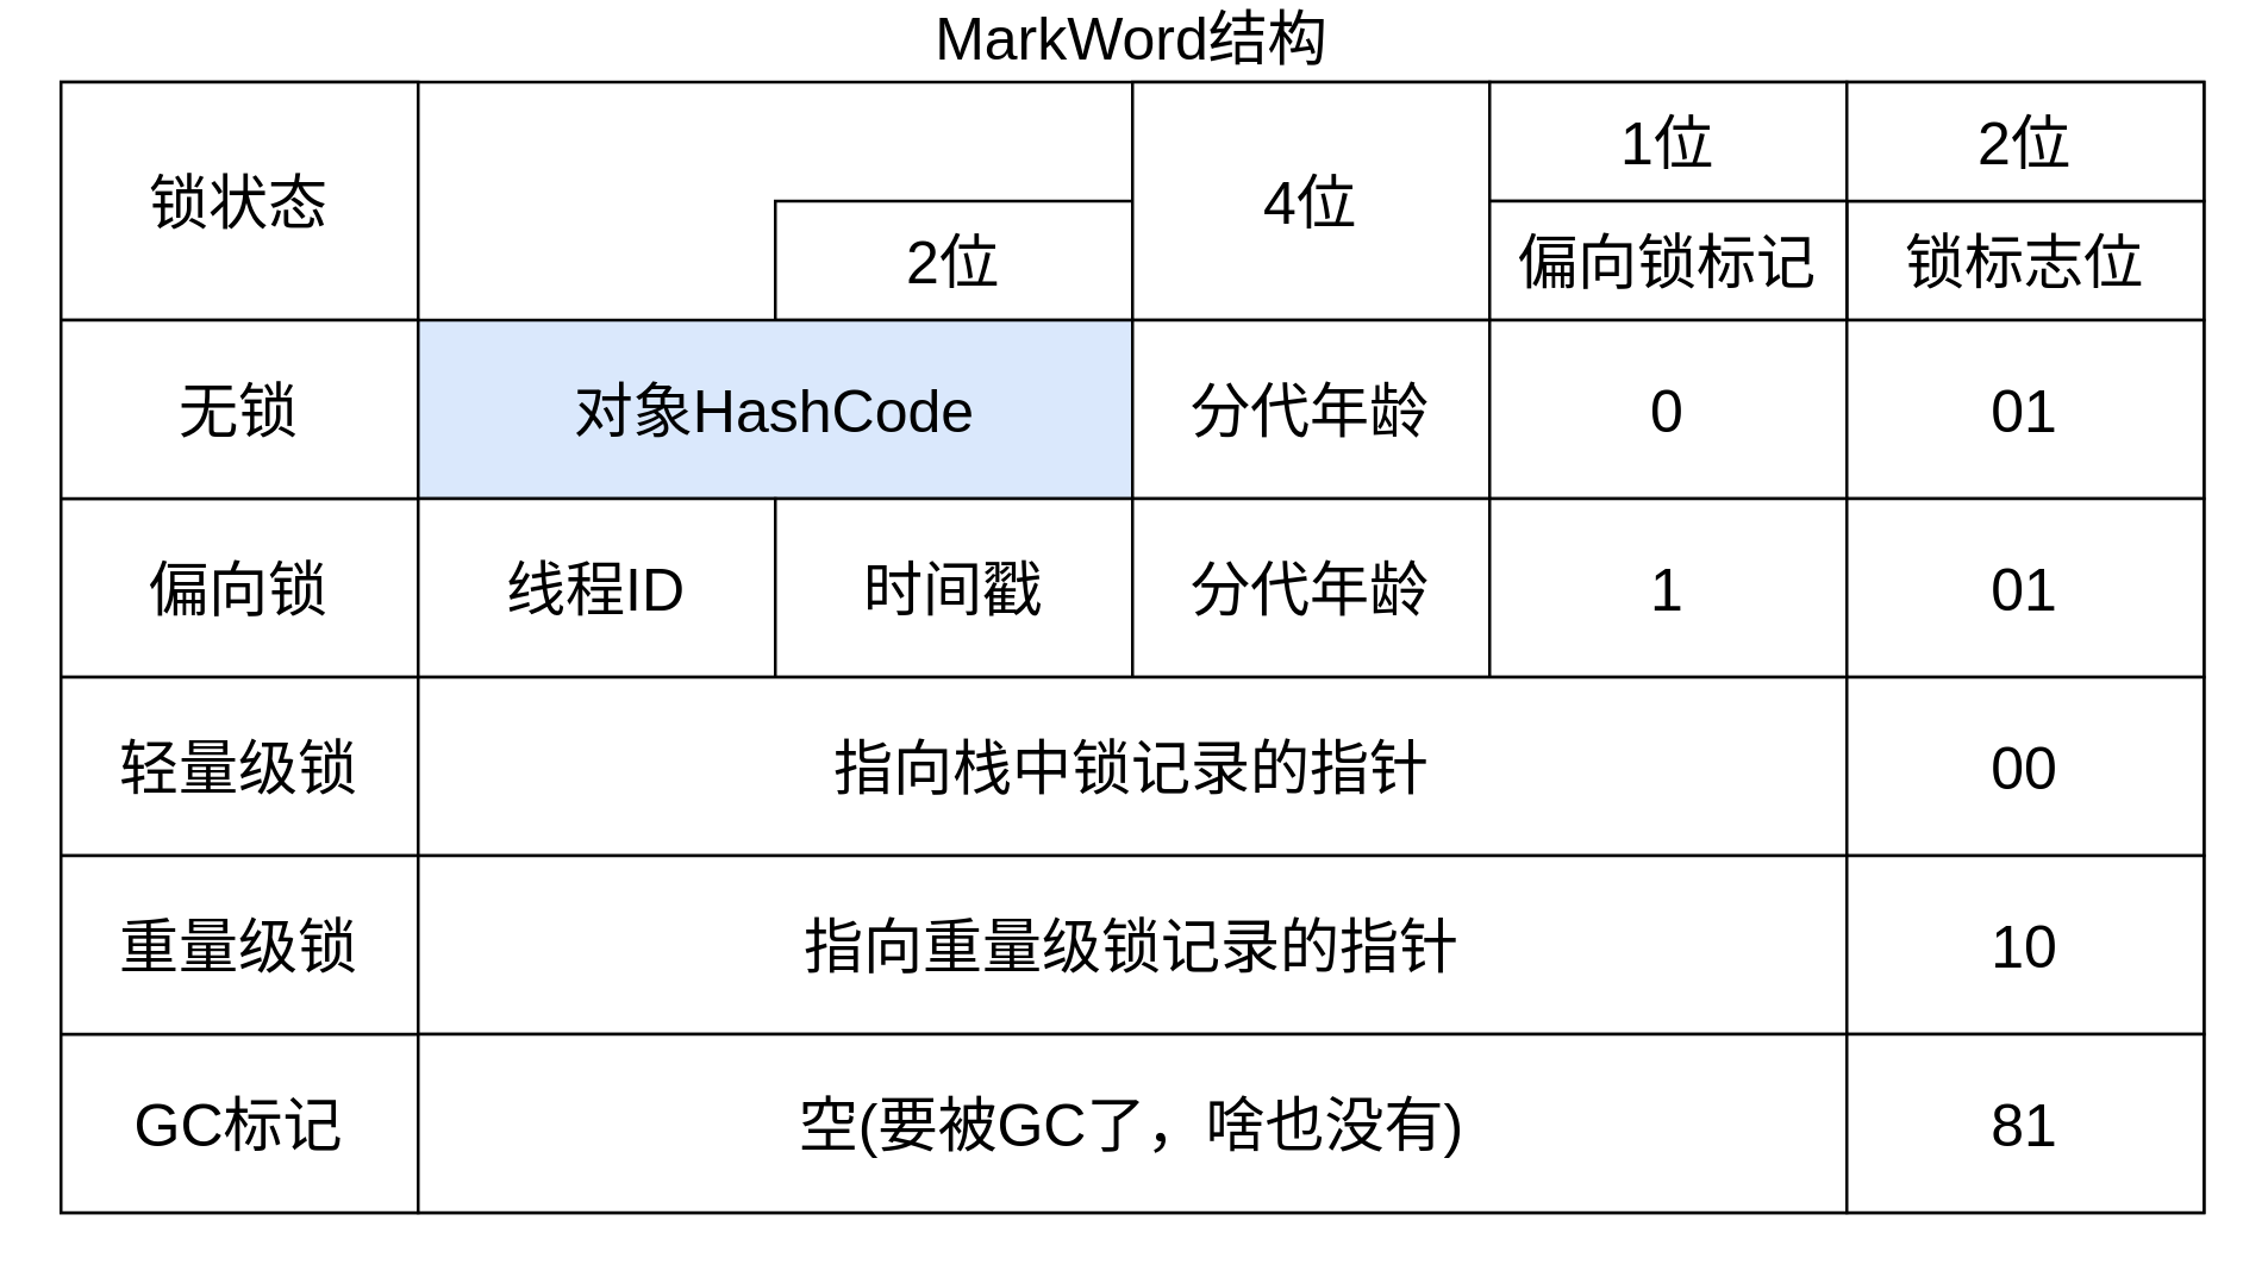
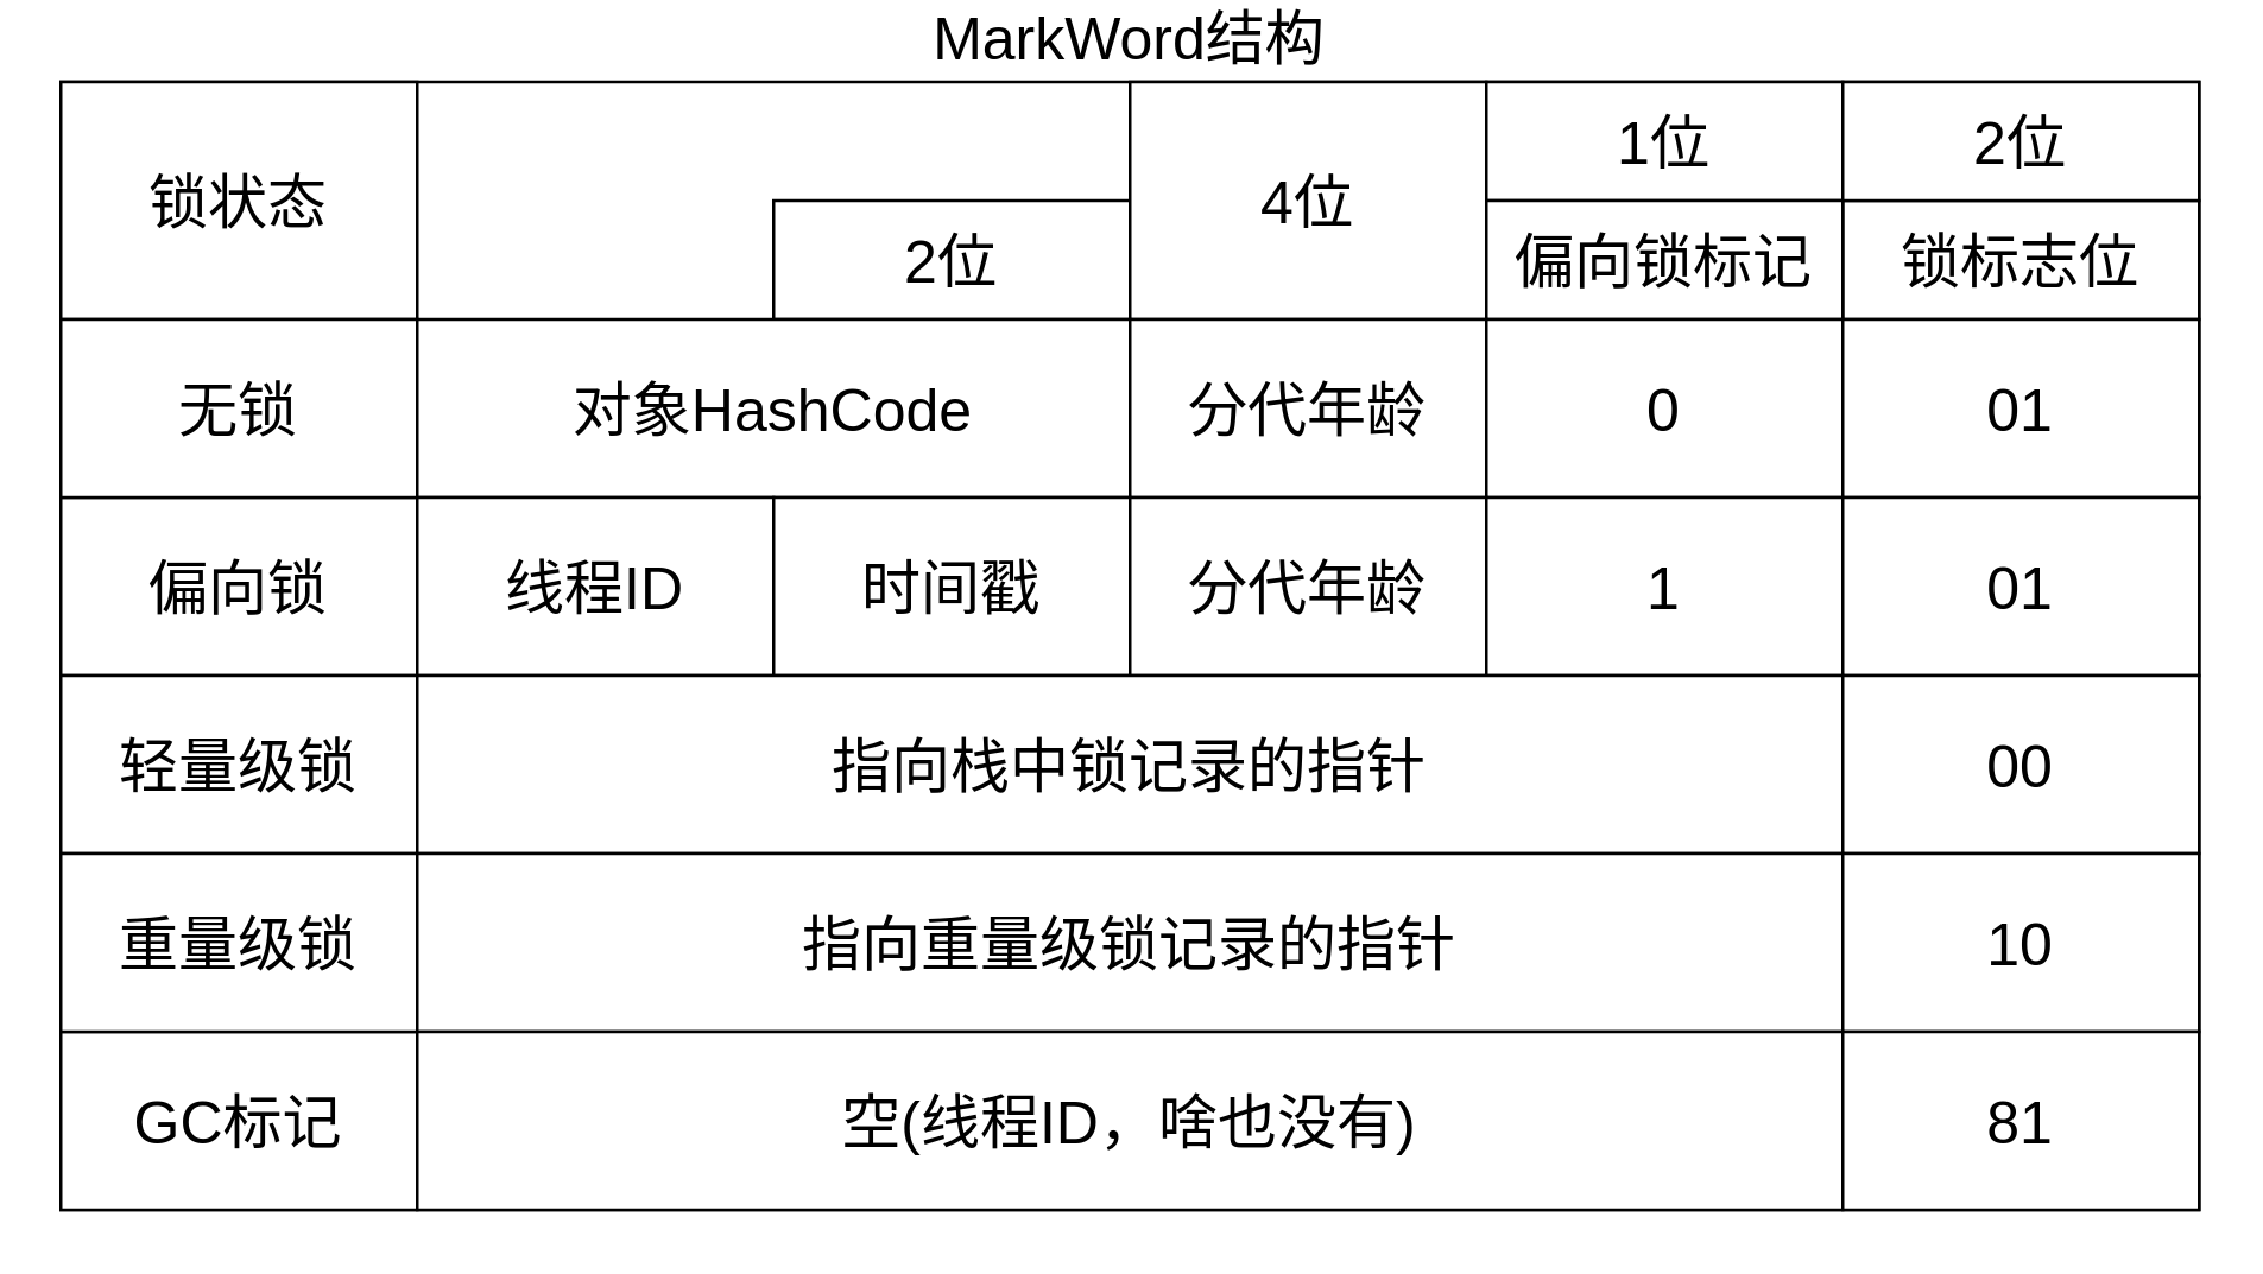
  <mxCell id="0" />
  <mxCell id="1" parent="0" />
  <mxCell id="2" value="MarkWord结构" style="rounded=0;whiteSpace=wrap;html=1;labelPosition=center;verticalLabelPosition=top;align=center;verticalAlign=bottom;fontSize=20;" vertex="1" parent="1"><mxGeometry x="20" y="20" width="720" height="380" as="geometry" /></mxCell>
  <mxCell id="3" value="锁状态" style="rounded=0;whiteSpace=wrap;html=1;fontSize=20;" vertex="1" parent="1"><mxGeometry x="20" y="20" width="120" height="80" as="geometry" /></mxCell>
  <mxCell id="4" value="偏向锁" style="rounded=0;whiteSpace=wrap;html=1;fontSize=20;" vertex="1" parent="1"><mxGeometry x="20" y="160" width="120" height="60" as="geometry" /></mxCell>
  <mxCell id="5" value="轻量级锁" style="rounded=0;whiteSpace=wrap;html=1;fontSize=20;" vertex="1" parent="1"><mxGeometry x="20" y="220" width="120" height="60" as="geometry" /></mxCell>
  <mxCell id="6" value="GC标记" style="rounded=0;whiteSpace=wrap;html=1;fontSize=20;" vertex="1" parent="1"><mxGeometry x="20" y="340" width="120" height="60" as="geometry" /></mxCell>
  <mxCell id="7" value="重量级锁" style="rounded=0;whiteSpace=wrap;html=1;fontSize=20;" vertex="1" parent="1"><mxGeometry x="20" y="280" width="120" height="60" as="geometry" /></mxCell>
  <mxCell id="8" value="无锁" style="rounded=0;whiteSpace=wrap;html=1;fontSize=20;" vertex="1" parent="1"><mxGeometry x="20" y="100" width="120" height="60" as="geometry" /></mxCell>
  <mxCell id="9" value="2位" style="rounded=0;whiteSpace=wrap;html=1;fontSize=20;" vertex="1" parent="1"><mxGeometry x="260" y="60" width="120" height="40" as="geometry" /></mxCell>
  <mxCell id="10" value="4位" style="rounded=0;whiteSpace=wrap;html=1;fontSize=20;" vertex="1" parent="1"><mxGeometry x="380" y="20" width="120" height="80" as="geometry" /></mxCell>
  <mxCell id="11" value="1位" style="rounded=0;whiteSpace=wrap;html=1;fontSize=20;" vertex="1" parent="1"><mxGeometry x="500" y="20" width="120" height="40" as="geometry" /></mxCell>
  <mxCell id="12" value="锁标志位" style="rounded=0;whiteSpace=wrap;html=1;fontSize=20;" vertex="1" parent="1"><mxGeometry x="620" y="60" width="120" height="40" as="geometry" /></mxCell>
  <mxCell id="13" value="偏向锁标记" style="rounded=0;whiteSpace=wrap;html=1;fontSize=20;" vertex="1" parent="1"><mxGeometry x="500" y="60" width="120" height="40" as="geometry" /></mxCell>
  <mxCell id="14" value="2位" style="rounded=0;whiteSpace=wrap;html=1;fontSize=20;" vertex="1" parent="1"><mxGeometry x="620" y="20" width="120" height="40" as="geometry" /></mxCell>
- <mxCell id="15" value="对象HashCode" style="rounded=0;whiteSpace=wrap;html=1;fontSize=20;fillColor=#dae8fc;" vertex="1" parent="1"><mxGeometry x="140" y="100" width="240" height="60" as="geometry" /></mxCell>
+ <mxCell id="15" value="对象HashCode" style="rounded=0;whiteSpace=wrap;html=1;fontSize=20;" vertex="1" parent="1"><mxGeometry x="140" y="100" width="240" height="60" as="geometry" /></mxCell>
  <mxCell id="16" value="分代年龄" style="rounded=0;whiteSpace=wrap;html=1;fontSize=20;" vertex="1" parent="1"><mxGeometry x="380" y="100" width="120" height="60" as="geometry" /></mxCell>
  <mxCell id="17" value="0" style="rounded=0;whiteSpace=wrap;html=1;fontSize=20;" vertex="1" parent="1"><mxGeometry x="500" y="100" width="120" height="60" as="geometry" /></mxCell>
  <mxCell id="18" value="01" style="rounded=0;whiteSpace=wrap;html=1;fontSize=20;" vertex="1" parent="1"><mxGeometry x="620" y="100" width="120" height="60" as="geometry" /></mxCell>
  <mxCell id="19" value="线程ID" style="rounded=0;whiteSpace=wrap;html=1;fontSize=20;" vertex="1" parent="1"><mxGeometry x="140" y="160" width="120" height="60" as="geometry" /></mxCell>
  <mxCell id="20" value="时间戳" style="rounded=0;whiteSpace=wrap;html=1;fontSize=20;" vertex="1" parent="1"><mxGeometry x="260" y="160" width="120" height="60" as="geometry" /></mxCell>
  <mxCell id="21" value="分代年龄" style="rounded=0;whiteSpace=wrap;html=1;fontSize=20;" vertex="1" parent="1"><mxGeometry x="380" y="160" width="120" height="60" as="geometry" /></mxCell>
  <mxCell id="22" value="1" style="rounded=0;whiteSpace=wrap;html=1;fontSize=20;" vertex="1" parent="1"><mxGeometry x="500" y="160" width="120" height="60" as="geometry" /></mxCell>
  <mxCell id="23" value="01" style="rounded=0;whiteSpace=wrap;html=1;fontSize=20;" vertex="1" parent="1"><mxGeometry x="620" y="160" width="120" height="60" as="geometry" /></mxCell>
  <mxCell id="24" value="指向栈中锁记录的指针" style="rounded=0;whiteSpace=wrap;html=1;fontSize=20;" vertex="1" parent="1"><mxGeometry x="140" y="220" width="480" height="60" as="geometry" /></mxCell>
  <mxCell id="25" value="00" style="rounded=0;whiteSpace=wrap;html=1;fontSize=20;" vertex="1" parent="1"><mxGeometry x="620" y="220" width="120" height="60" as="geometry" /></mxCell>
  <mxCell id="26" value="指向重量级锁记录的指针" style="rounded=0;whiteSpace=wrap;html=1;fontSize=20;" vertex="1" parent="1"><mxGeometry x="140" y="280" width="480" height="60" as="geometry" /></mxCell>
  <mxCell id="27" value="10" style="rounded=0;whiteSpace=wrap;html=1;fontSize=20;" vertex="1" parent="1"><mxGeometry x="620" y="280" width="120" height="60" as="geometry" /></mxCell>
- <mxCell id="28" value="空(要被GC了，啥也没有)" style="rounded=0;whiteSpace=wrap;html=1;fontSize=20;" vertex="1" parent="1"><mxGeometry x="140" y="340" width="480" height="60" as="geometry" /></mxCell>
+ <mxCell id="28" value="空(线程ID，啥也没有)" style="rounded=0;whiteSpace=wrap;html=1;fontSize=20;" vertex="1" parent="1"><mxGeometry x="140" y="340" width="480" height="60" as="geometry" /></mxCell>
  <mxCell id="29" value="81" style="rounded=0;whiteSpace=wrap;html=1;fontSize=20;" vertex="1" parent="1"><mxGeometry x="620" y="340" width="120" height="60" as="geometry" /></mxCell>
